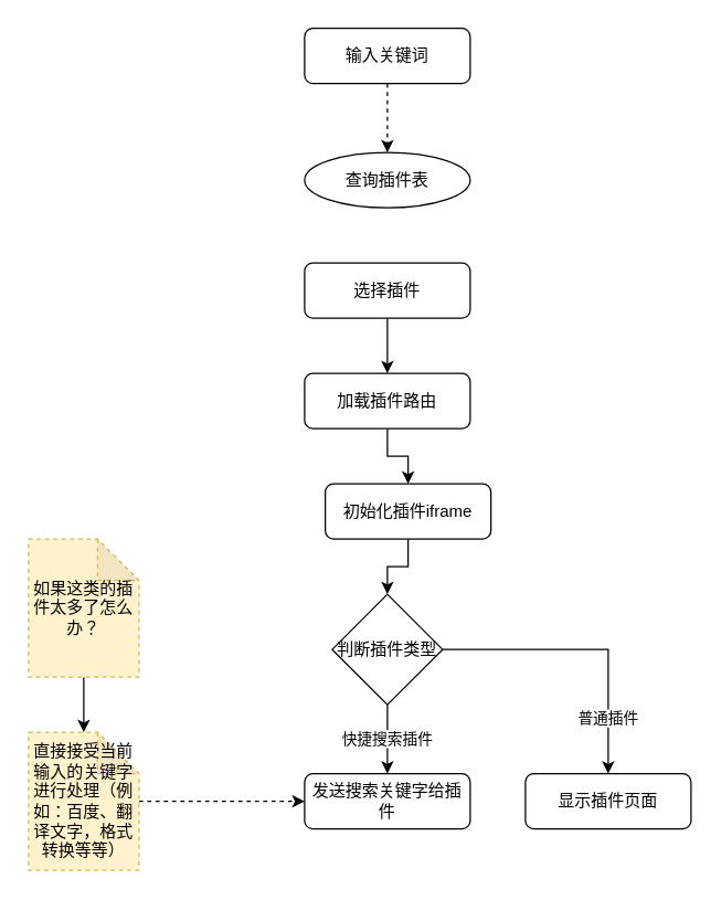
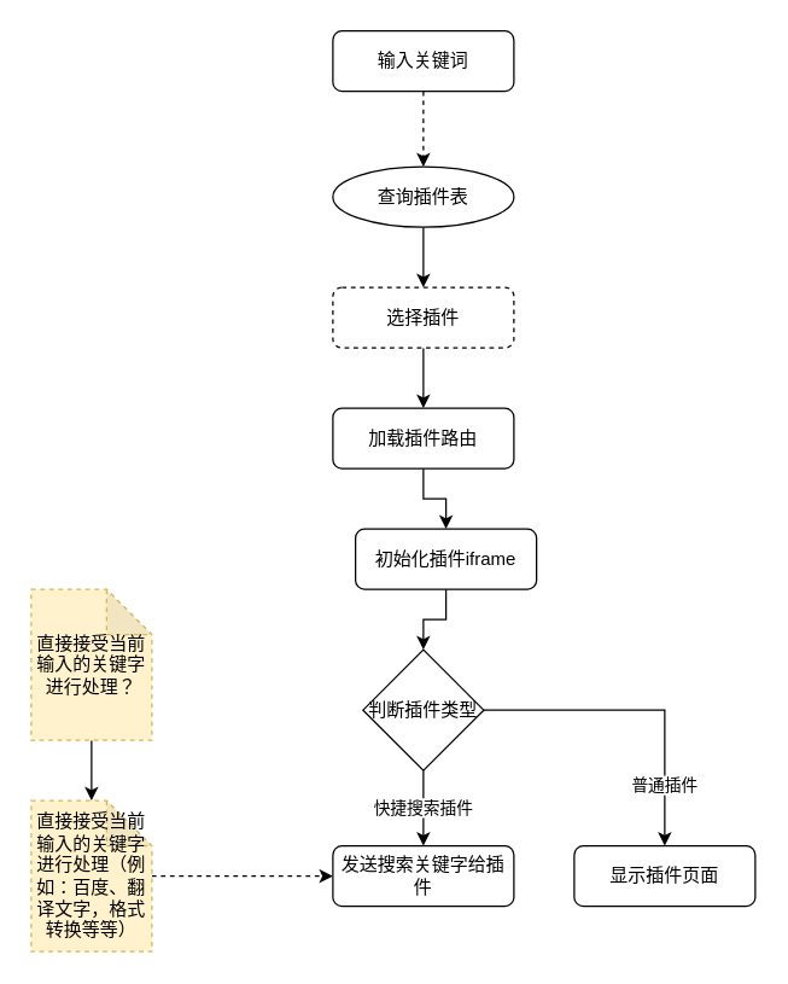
  <mxCell id="0" />
  <mxCell id="1" parent="0" />
  <mxCell id="2" value="" style="edgeStyle=orthogonalEdgeStyle;rounded=0;orthogonalLoop=1;jettySize=auto;html=1;dashed=1;" parent="1" source="3" target="5" edge="1"><mxGeometry relative="1" as="geometry" /></mxCell>
  <mxCell id="3" value="输入关键词" style="rounded=1;whiteSpace=wrap;html=1;" parent="1" vertex="1"><mxGeometry x="220" y="20" width="120" height="40" as="geometry" /></mxCell>
+ <mxCell id="4" value="" style="edgeStyle=orthogonalEdgeStyle;rounded=0;orthogonalLoop=1;jettySize=auto;html=1;" edge="1" parent="1" source="5" target="13"><mxGeometry relative="1" as="geometry" /></mxCell>
  <mxCell id="5" value="查询插件表" style="ellipse;whiteSpace=wrap;html=1;" parent="1" vertex="1"><mxGeometry x="220" y="110" width="120" height="40" as="geometry" /></mxCell>
  <mxCell id="6" value="显示插件页面" style="rounded=1;whiteSpace=wrap;html=1;" parent="1" vertex="1"><mxGeometry x="380" y="560" width="120" height="40" as="geometry" /></mxCell>
  <mxCell id="7" value="发送搜索关键字给插件" style="rounded=1;whiteSpace=wrap;html=1;" parent="1" vertex="1"><mxGeometry x="220" y="560" width="120" height="40" as="geometry" /></mxCell>
  <mxCell id="8" style="edgeStyle=orthogonalEdgeStyle;rounded=0;orthogonalLoop=1;jettySize=auto;html=1;entryX=0;entryY=0.5;entryDx=0;entryDy=0;dashed=1;" parent="1" source="9" target="7" edge="1"><mxGeometry relative="1" as="geometry" /></mxCell>
  <mxCell id="9" value="直接接受当前输入的关键字进行处理（例如：百度、翻译文字，格式转换等等）" style="shape=note;whiteSpace=wrap;html=1;backgroundOutline=1;darkOpacity=0.05;fillColor=#fff2cc;strokeColor=#d6b656;dashed=1;" parent="1" vertex="1"><mxGeometry x="20" y="530" width="80" height="100" as="geometry" /></mxCell>
  <mxCell id="10" value="" style="edgeStyle=orthogonalEdgeStyle;rounded=0;orthogonalLoop=1;jettySize=auto;html=1;" edge="1" parent="1" source="11" target="19"><mxGeometry relative="1" as="geometry" /></mxCell>
  <mxCell id="11" value="加载插件路由" style="rounded=1;whiteSpace=wrap;html=1;" vertex="1" parent="1"><mxGeometry x="220" y="270" width="120" height="40" as="geometry" /></mxCell>
  <mxCell id="12" style="edgeStyle=orthogonalEdgeStyle;rounded=0;orthogonalLoop=1;jettySize=auto;html=1;" edge="1" parent="1" source="13" target="11"><mxGeometry relative="1" as="geometry" /></mxCell>
- <mxCell id="13" value="选择插件" style="rounded=1;whiteSpace=wrap;html=1;" vertex="1" parent="1"><mxGeometry x="220" y="190" width="120" height="40" as="geometry" /></mxCell>
+ <mxCell id="13" value="选择插件" style="rounded=1;whiteSpace=wrap;html=1;dashed=1;" vertex="1" parent="1"><mxGeometry x="220" y="190" width="120" height="40" as="geometry" /></mxCell>
  <mxCell id="14" value="快捷搜索插件" style="edgeStyle=orthogonalEdgeStyle;rounded=0;orthogonalLoop=1;jettySize=auto;html=1;entryX=0.5;entryY=0;entryDx=0;entryDy=0;" edge="1" parent="1" source="17" target="7"><mxGeometry relative="1" as="geometry" /></mxCell>
  <mxCell id="15" style="edgeStyle=orthogonalEdgeStyle;rounded=0;orthogonalLoop=1;jettySize=auto;html=1;entryX=0.5;entryY=0;entryDx=0;entryDy=0;" edge="1" parent="1" source="17" target="6"><mxGeometry relative="1" as="geometry" /></mxCell>
  <mxCell id="16" value="普通插件" style="edgeLabel;html=1;align=center;verticalAlign=middle;resizable=0;points=[];" vertex="1" connectable="0" parent="15"><mxGeometry x="0.61" y="-1" relative="1" as="geometry"><mxPoint as="offset" /></mxGeometry></mxCell>
  <mxCell id="17" value="判断插件类型" style="rhombus;whiteSpace=wrap;html=1;" vertex="1" parent="1"><mxGeometry x="240" y="430" width="80" height="80" as="geometry" /></mxCell>
  <mxCell id="18" style="edgeStyle=orthogonalEdgeStyle;rounded=0;orthogonalLoop=1;jettySize=auto;html=1;" edge="1" parent="1" source="19" target="17"><mxGeometry relative="1" as="geometry" /></mxCell>
  <mxCell id="19" value="初始化插件iframe" style="rounded=1;whiteSpace=wrap;html=1;" vertex="1" parent="1"><mxGeometry x="235" y="350" width="120" height="40" as="geometry" /></mxCell>
  <mxCell id="20" style="edgeStyle=orthogonalEdgeStyle;rounded=0;orthogonalLoop=1;jettySize=auto;html=1;" edge="1" parent="1" source="21" target="9"><mxGeometry relative="1" as="geometry" /></mxCell>
- <mxCell id="21" value="如果这类的插件太多了怎么办？" style="shape=note;whiteSpace=wrap;html=1;backgroundOutline=1;darkOpacity=0.05;fillColor=#fff2cc;strokeColor=#d6b656;dashed=1;" vertex="1" parent="1"><mxGeometry x="20" y="390" width="80" height="100" as="geometry" /></mxCell>
+ <mxCell id="21" value="直接接受当前输入的关键字进行处理？" style="shape=note;whiteSpace=wrap;html=1;backgroundOutline=1;darkOpacity=0.05;fillColor=#fff2cc;strokeColor=#d6b656;dashed=1;" vertex="1" parent="1"><mxGeometry x="20" y="390" width="80" height="100" as="geometry" /></mxCell>
